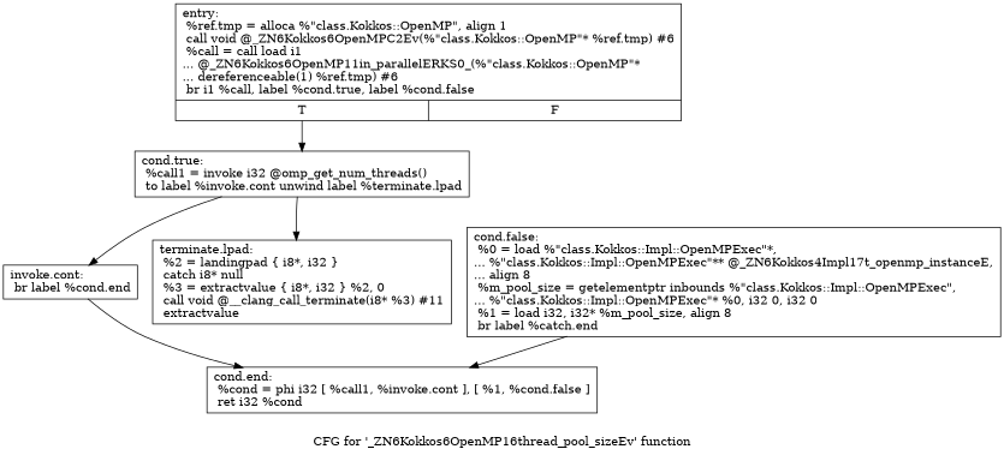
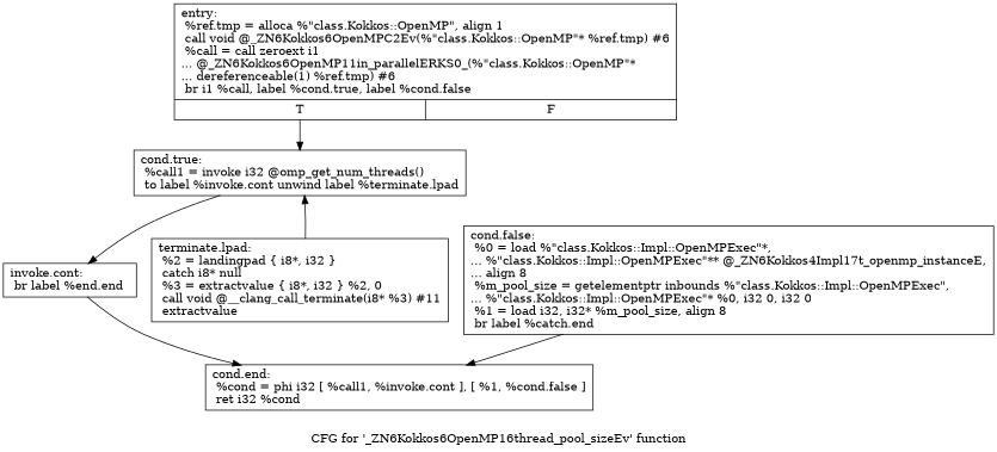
  digraph {
    label="CFG for '_ZN6Kokkos6OpenMP16thread_pool_sizeEv' function"
    node [shape=record]
-   n1 [label="{entry:\l  %ref.tmp = alloca %\"class.Kokkos::OpenMP\", align 1\l  call void @_ZN6Kokkos6OpenMPC2Ev(%\"class.Kokkos::OpenMP\"* %ref.tmp) #6\l  %call = call load i1\l... @_ZN6Kokkos6OpenMP11in_parallelERKS0_(%\"class.Kokkos::OpenMP\"*\l... dereferenceable(1) %ref.tmp) #6\l  br i1 %call, label %cond.true, label %cond.false\l|{<s0>T|<s1>F}}"]
+   n1 [label="{entry:\l  %ref.tmp = alloca %\"class.Kokkos::OpenMP\", align 1\l  call void @_ZN6Kokkos6OpenMPC2Ev(%\"class.Kokkos::OpenMP\"* %ref.tmp) #6\l  %call = call zeroext i1\l... @_ZN6Kokkos6OpenMP11in_parallelERKS0_(%\"class.Kokkos::OpenMP\"*\l... dereferenceable(1) %ref.tmp) #6\l  br i1 %call, label %cond.true, label %cond.false\l|{<s0>T|<s1>F}}"]
    n2 [label="{cond.true:                                        \l  %call1 = invoke i32 @omp_get_num_threads()\l          to label %invoke.cont unwind label %terminate.lpad\l}"]
-   n3 [label="{invoke.cont:                                      \l  br label %cond.end\l}"]
+   n3 [label="{invoke.cont:                                      \l  br label %end.end\l}"]
    n4 [label="{terminate.lpad:                                   \l  %2 = landingpad \{ i8*, i32 \}\l          catch i8* null\l  %3 = extractvalue \{ i8*, i32 \} %2, 0\l  call void @__clang_call_terminate(i8* %3) #11\l  extractvalue\l}"]
    n5 [label="{cond.false:                                       \l  %0 = load %\"class.Kokkos::Impl::OpenMPExec\"*,\l... %\"class.Kokkos::Impl::OpenMPExec\"** @_ZN6Kokkos4Impl17t_openmp_instanceE,\l... align 8\l  %m_pool_size = getelementptr inbounds %\"class.Kokkos::Impl::OpenMPExec\",\l... %\"class.Kokkos::Impl::OpenMPExec\"* %0, i32 0, i32 0\l  %1 = load i32, i32* %m_pool_size, align 8\l  br label %catch.end\l}"]
    n6 [label="{cond.end:                                         \l  %cond = phi i32 [ %call1, %invoke.cont ], [ %1, %cond.false ]\l  ret i32 %cond\l}"]
    n1 -> n2 [tailport=s0]
    n2 -> n3
-   n2 -> n4
+   n4 -> n2
    n3 -> n6
    n5 -> n6
  }
